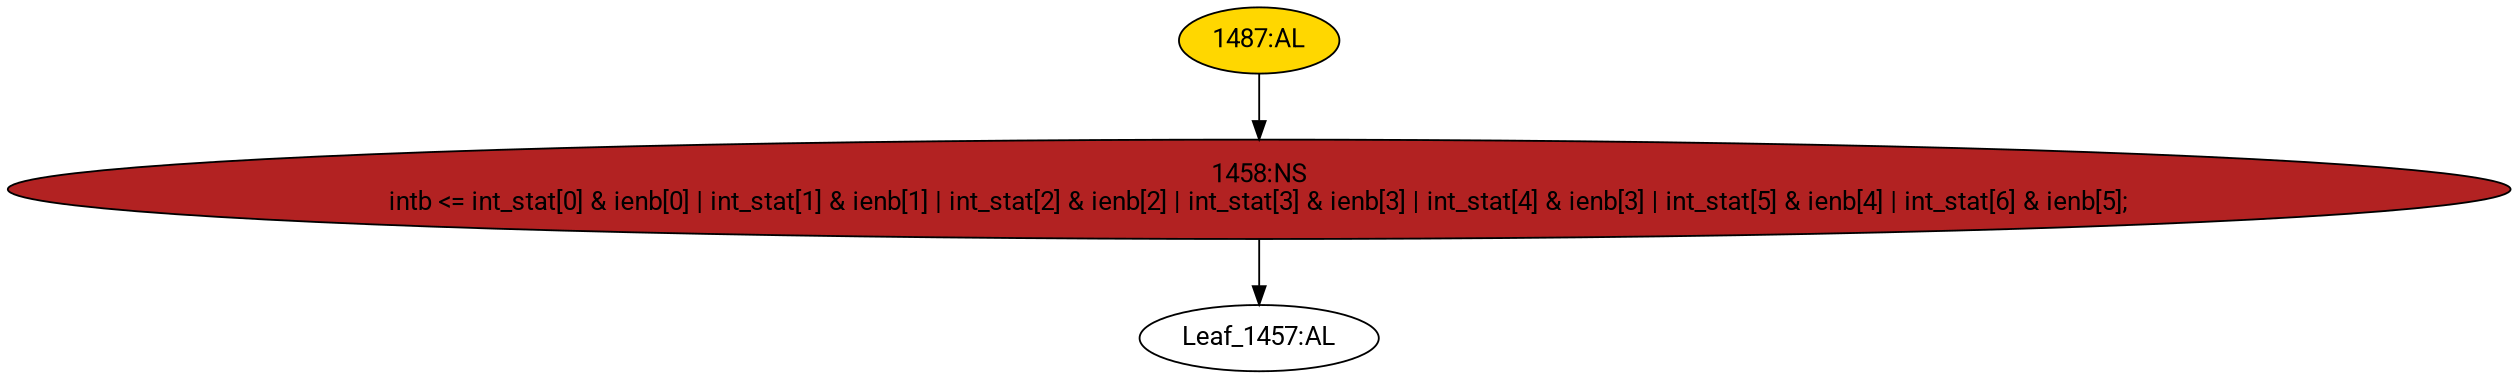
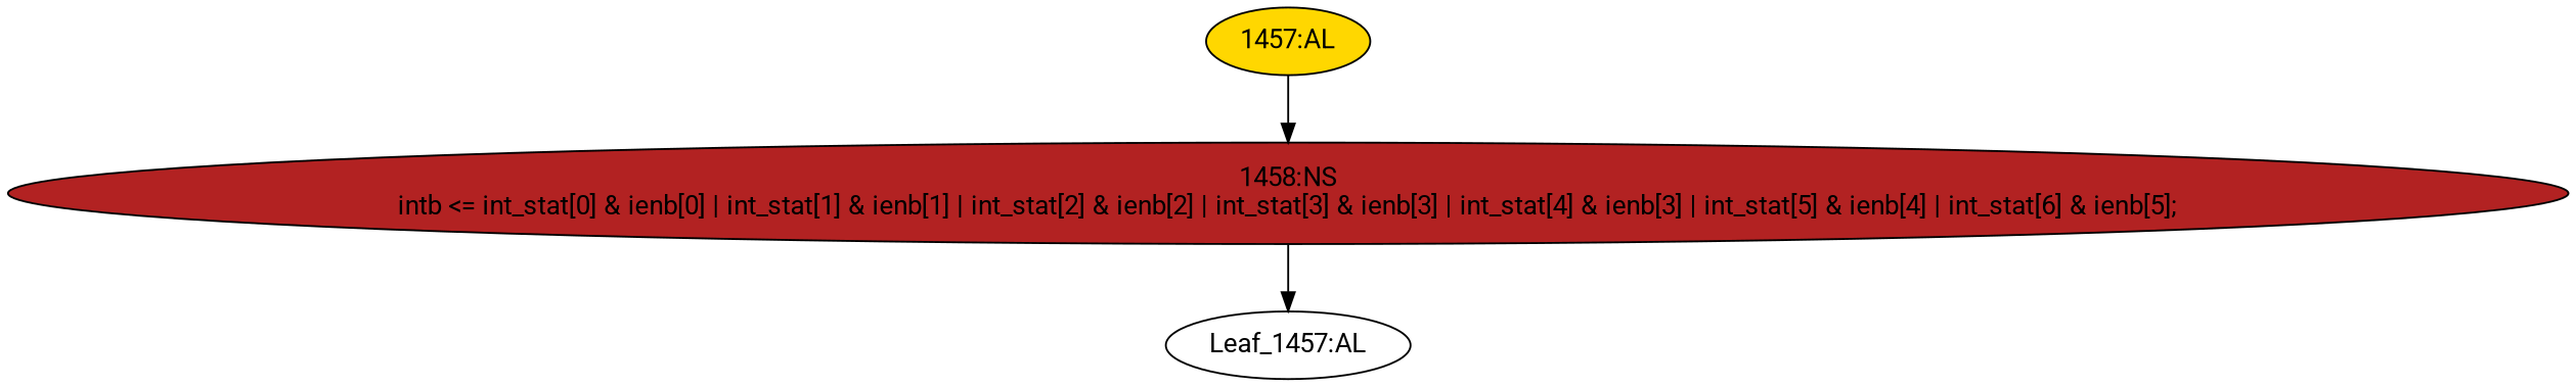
  strict digraph {
    fontname=Roboto
    node [style=filled fontname=Roboto]
    edge [cond="[]" lineno=None fontname=Roboto]
    n1 [ast="<pyverilog.vparser.ast.NonblockingSubstitution object at 0x7f0a38ecfc90>" fillcolor=firebrick label="1458:NS\nintb <= int_stat[0] & ienb[0] | int_stat[1] & ienb[1] | int_stat[2] & ienb[2] | int_stat[3] & ienb[3] | int_stat[4] & ienb[3] | int_stat[5] & ienb[4] | int_stat[6] & ienb[5];" statements="[<pyverilog.vparser.ast.NonblockingSubstitution object at 0x7f0a38ecfc90>]" typ=NonblockingSubstitution]
    n2 [def_var="['intb']" label="Leaf_1457:AL" style=""]
-   n3 [ast="<pyverilog.vparser.ast.Always object at 0x7f0a38da5b90>" clk_sens=False fillcolor=gold label="1487:AL" sens="['wclk']" statements="[]" typ=Always use_var="['int_stat', 'ienb']"]
+   n3 [ast="<pyverilog.vparser.ast.Always object at 0x7f0a38da5b90>" clk_sens=False fillcolor=gold label="1457:AL" sens="['wclk']" statements="[]" typ=Always use_var="['int_stat', 'ienb']"]
    n1 -> n2
    n3 -> n1
  }
